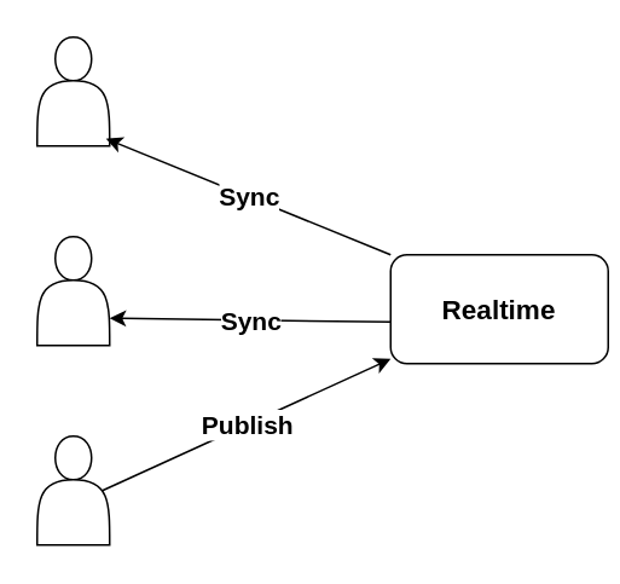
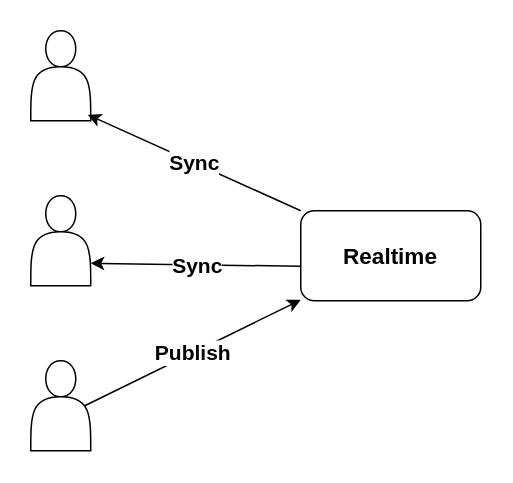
  <mxCell id="0" />
  <mxCell id="1" parent="0" />
  <mxCell id="2" value="" style="shape=actor;whiteSpace=wrap;html=1;" vertex="1" parent="1"><mxGeometry x="20" y="20" width="40" height="60" as="geometry" /></mxCell>
  <mxCell id="3" value="" style="shape=actor;whiteSpace=wrap;html=1;" vertex="1" parent="1"><mxGeometry x="20" y="130" width="40" height="60" as="geometry" /></mxCell>
  <mxCell id="4" value="" style="shape=actor;whiteSpace=wrap;html=1;" vertex="1" parent="1"><mxGeometry x="20" y="240" width="40" height="60" as="geometry" /></mxCell>
- <mxCell id="5" value="&lt;b&gt;&lt;font style=&quot;font-size: 15px;&quot;&gt;Realtime&lt;/font&gt;&lt;/b&gt;" style="rounded=1;whiteSpace=wrap;html=1;" vertex="1" parent="1"><mxGeometry x="215" y="140" width="120" height="60" as="geometry" /></mxCell>
+ <mxCell id="5" value="&lt;b&gt;&lt;font style=&quot;font-size: 15px;&quot;&gt;Realtime&lt;/font&gt;&lt;/b&gt;" style="rounded=1;whiteSpace=wrap;html=1;" vertex="1" parent="1"><mxGeometry x="200" y="140" width="120" height="60" as="geometry" /></mxCell>
  <mxCell id="6" value="" style="endArrow=classic;html=1;rounded=0;exitX=0.9;exitY=0.5;exitDx=0;exitDy=0;exitPerimeter=0;" edge="1" parent="1" source="4" target="5"><mxGeometry relative="1" as="geometry"><mxPoint x="100" y="220" as="sourcePoint" /><mxPoint x="200" y="220" as="targetPoint" /></mxGeometry></mxCell>
  <mxCell id="7" value="&lt;font style=&quot;font-size: 14px;&quot;&gt;&lt;b&gt;Publish&lt;/b&gt;&lt;/font&gt;" style="edgeLabel;resizable=0;html=1;align=center;verticalAlign=middle;" connectable="0" vertex="1" parent="6"><mxGeometry relative="1" as="geometry" /></mxCell>
  <mxCell id="8" value="" style="endArrow=classic;html=1;rounded=0;entryX=1;entryY=0.75;entryDx=0;entryDy=0;exitX=0;exitY=0.617;exitDx=0;exitDy=0;exitPerimeter=0;" edge="1" parent="1" source="5" target="3"><mxGeometry relative="1" as="geometry"><mxPoint x="100" y="220" as="sourcePoint" /><mxPoint x="200" y="220" as="targetPoint" /></mxGeometry></mxCell>
  <mxCell id="9" value="&lt;b&gt;&lt;font style=&quot;font-size: 14px;&quot;&gt;Sync&lt;/font&gt;&lt;/b&gt;" style="edgeLabel;resizable=0;html=1;align=center;verticalAlign=middle;" connectable="0" vertex="1" parent="8"><mxGeometry relative="1" as="geometry" /></mxCell>
  <mxCell id="10" value="" style="endArrow=classic;html=1;rounded=0;entryX=0.95;entryY=0.933;entryDx=0;entryDy=0;entryPerimeter=0;exitX=0;exitY=0;exitDx=0;exitDy=0;" edge="1" parent="1" source="5" target="2"><mxGeometry relative="1" as="geometry"><mxPoint x="150" y="120" as="sourcePoint" /><mxPoint x="250" y="120" as="targetPoint" /></mxGeometry></mxCell>
  <mxCell id="11" value="&lt;font style=&quot;font-size: 14px;&quot;&gt;&lt;b&gt;Sync&lt;/b&gt;&lt;/font&gt;" style="edgeLabel;resizable=0;html=1;align=center;verticalAlign=middle;" connectable="0" vertex="1" parent="10"><mxGeometry relative="1" as="geometry" /></mxCell>
